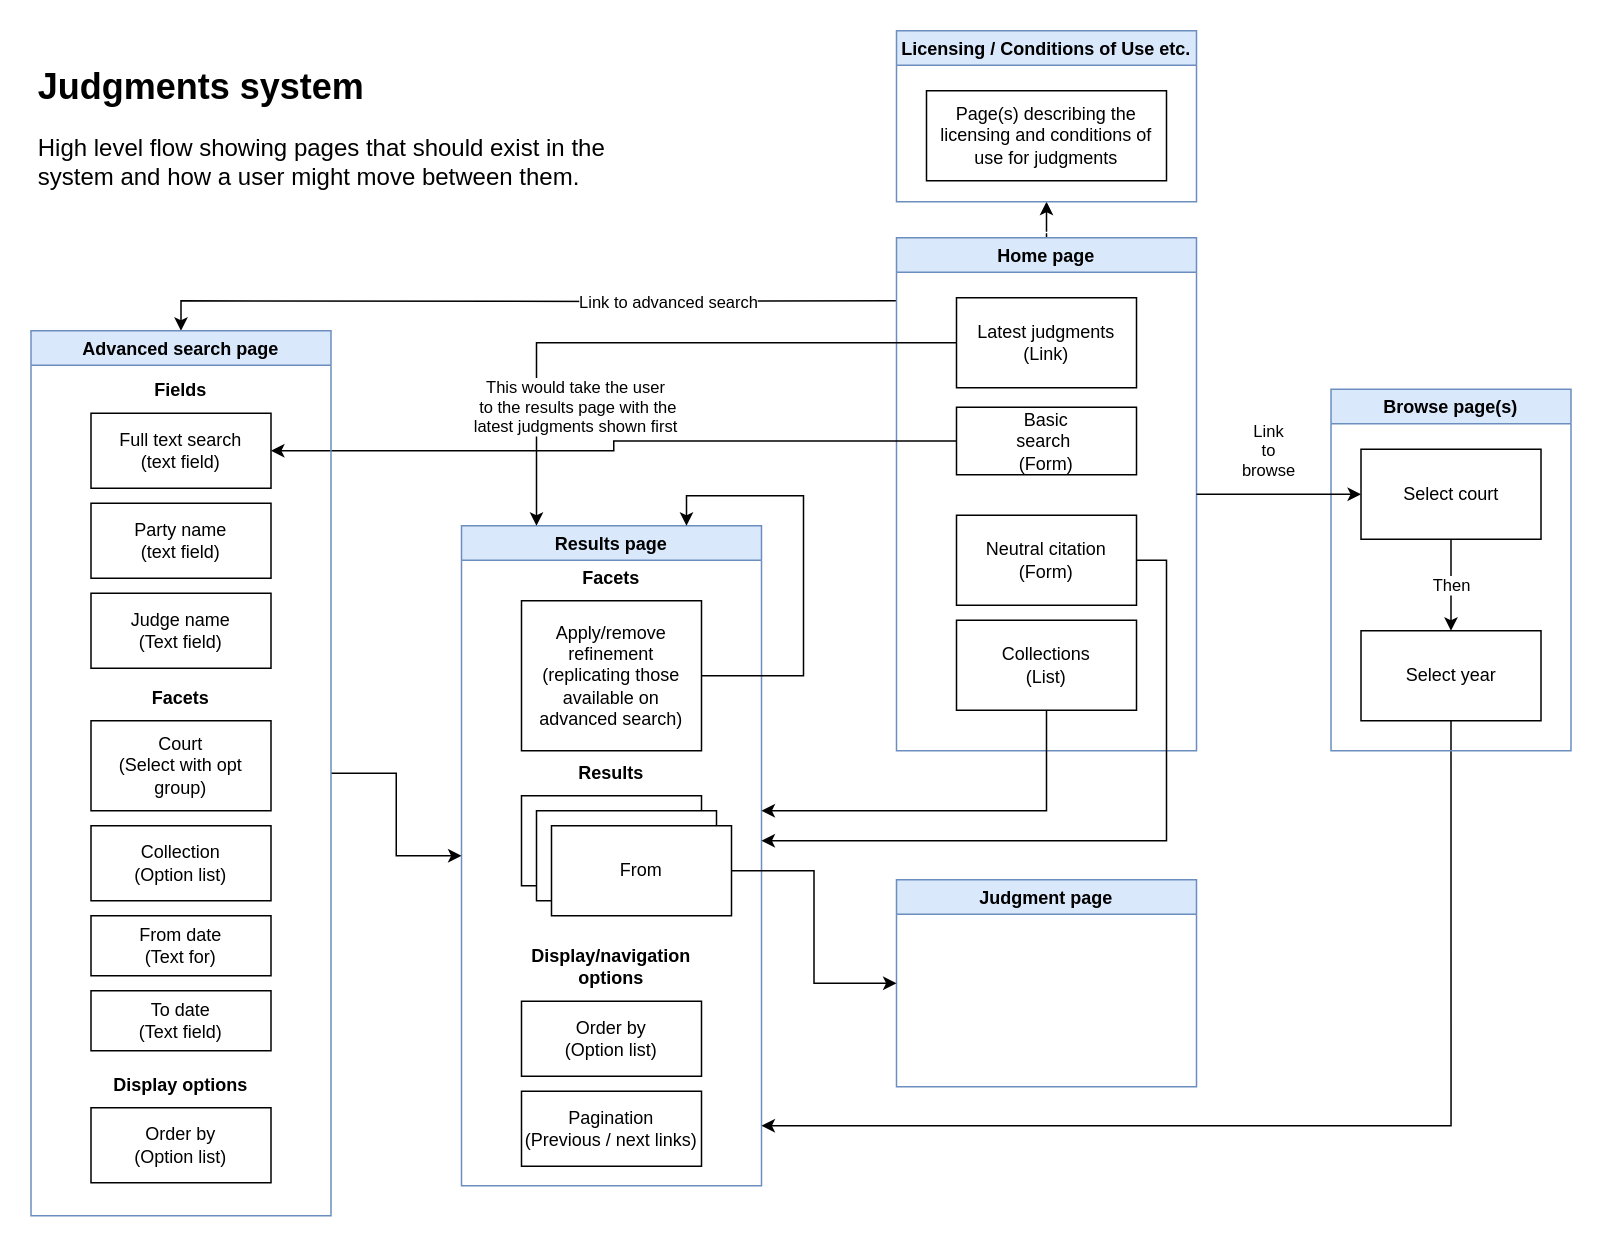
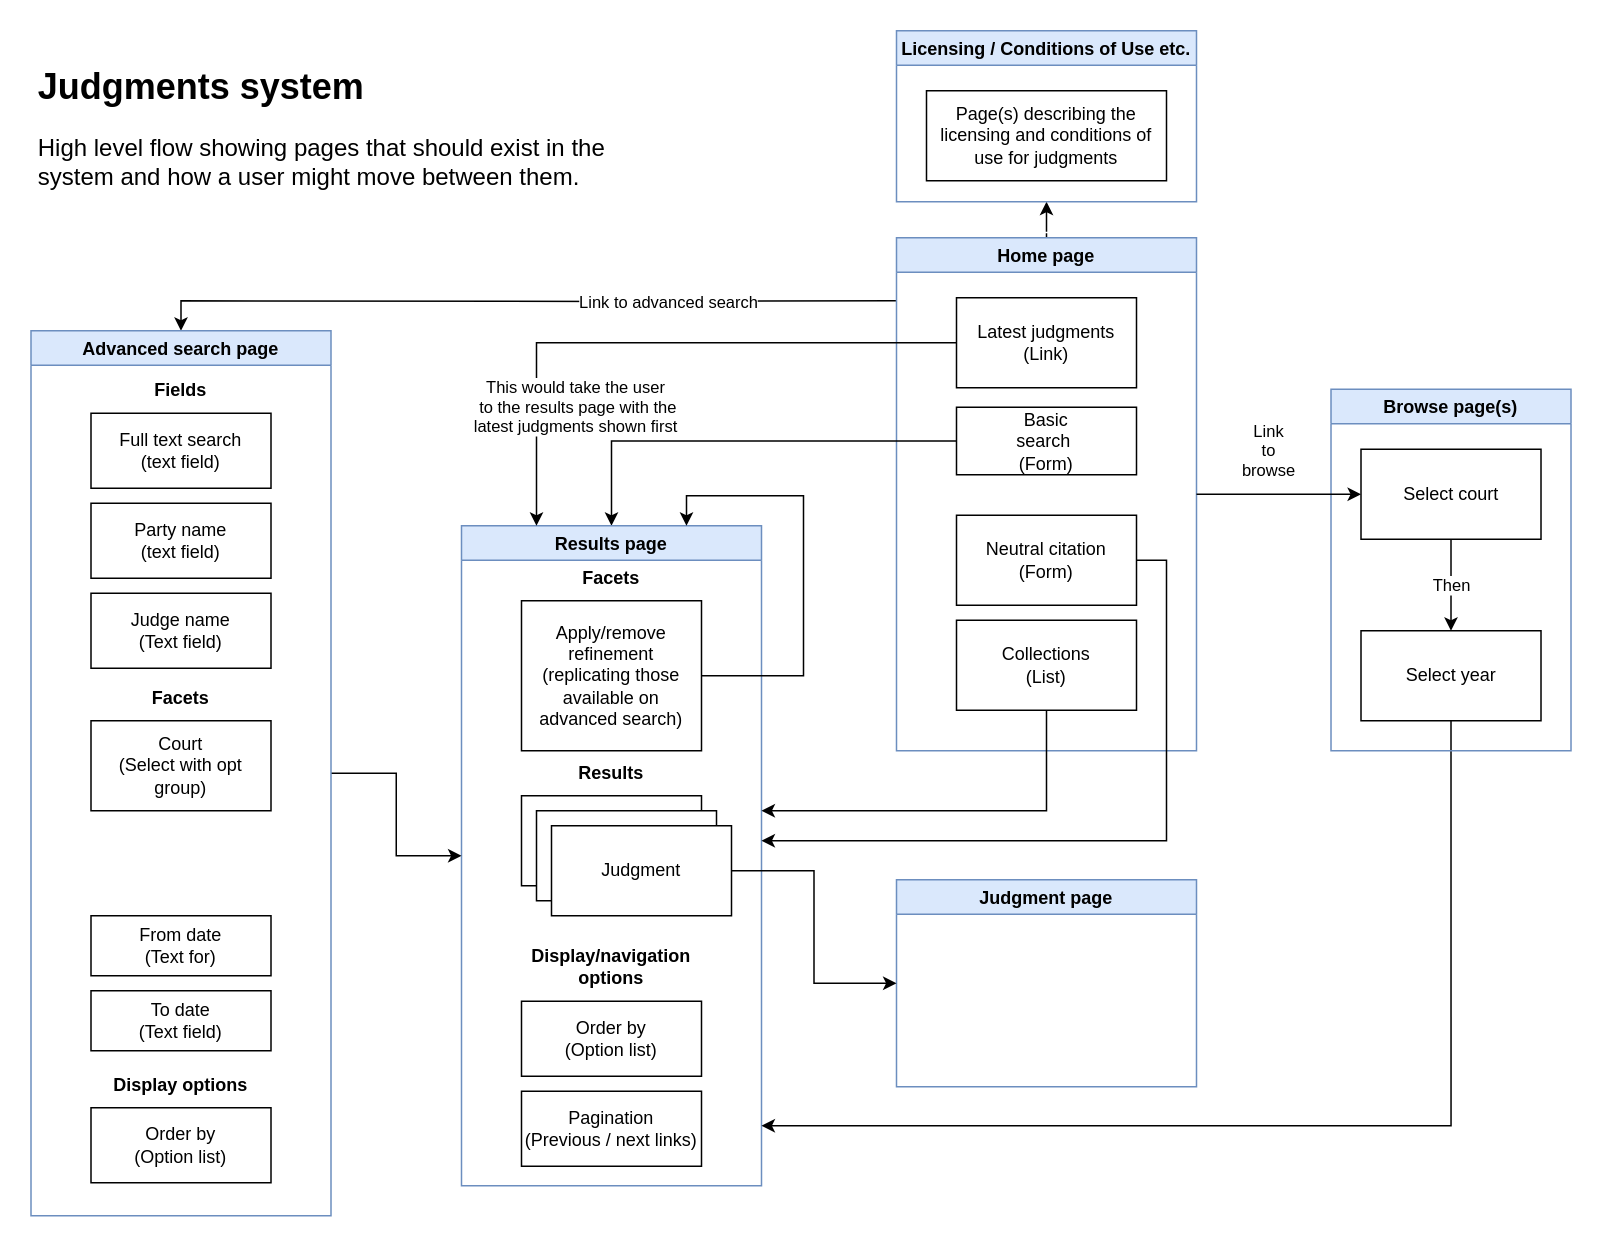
  <mxCell id="0" />
  <mxCell id="1" parent="0" />
  <mxCell id="2" value="" style="edgeStyle=orthogonalEdgeStyle;rounded=0;orthogonalLoop=1;jettySize=auto;html=1;entryX=0.5;entryY=0;entryDx=0;entryDy=0;" parent="1" target="23" edge="1"><mxGeometry relative="1" as="geometry"><mxPoint x="597" y="200" as="sourcePoint" /><mxPoint x="415" y="328" as="targetPoint" /></mxGeometry></mxCell>
  <mxCell id="3" value="Link to advanced search" style="edgeLabel;html=1;align=center;verticalAlign=middle;resizable=0;points=[];" parent="2" vertex="1" connectable="0"><mxGeometry x="-0.143" relative="1" as="geometry"><mxPoint x="60" as="offset" /></mxGeometry></mxCell>
  <mxCell id="4" value="" style="edgeStyle=orthogonalEdgeStyle;rounded=0;orthogonalLoop=1;jettySize=auto;html=1;dashed=1;" parent="1" source="5" target="49" edge="1"><mxGeometry relative="1" as="geometry" /></mxCell>
  <mxCell id="5" value="Home page" style="swimlane;fillColor=#dae8fc;strokeColor=#6c8ebf;" parent="1" vertex="1"><mxGeometry x="597" y="158" width="200" height="342" as="geometry" /></mxCell>
  <mxCell id="6" value="Basic &lt;br&gt;search&amp;nbsp;&lt;br&gt;(Form)" style="rounded=0;whiteSpace=wrap;html=1;" parent="5" vertex="1"><mxGeometry x="40" y="113" width="120" height="45" as="geometry" /></mxCell>
  <mxCell id="7" value="Latest judgments (Link)" style="rounded=0;whiteSpace=wrap;html=1;" parent="5" vertex="1"><mxGeometry x="40" y="40" width="120" height="60" as="geometry" /></mxCell>
  <mxCell id="8" value="Collections&lt;br&gt;(List)" style="rounded=0;whiteSpace=wrap;html=1;" parent="5" vertex="1"><mxGeometry x="40" y="255" width="120" height="60" as="geometry" /></mxCell>
  <mxCell id="9" value="Neutral citation&lt;br&gt;(Form)" style="rounded=0;whiteSpace=wrap;html=1;" parent="5" vertex="1"><mxGeometry x="40" y="185" width="120" height="60" as="geometry" /></mxCell>
- <mxCell id="10" value="" style="edgeStyle=orthogonalEdgeStyle;rounded=0;orthogonalLoop=1;jettySize=auto;html=1;" parent="1" source="6" target="24" edge="1"><mxGeometry relative="1" as="geometry"><mxPoint x="480" y="518" as="targetPoint" /></mxGeometry></mxCell>
+ <mxCell id="10" value="" style="edgeStyle=orthogonalEdgeStyle;rounded=0;orthogonalLoop=1;jettySize=auto;html=1;entryX=0.5;entryY=0;entryDx=0;entryDy=0;" parent="1" source="6" target="11" edge="1"><mxGeometry relative="1" as="geometry"><mxPoint x="480" y="518" as="targetPoint" /></mxGeometry></mxCell>
  <mxCell id="11" value="Results page" style="swimlane;fillColor=#dae8fc;strokeColor=#6c8ebf;" parent="1" vertex="1"><mxGeometry x="307" y="350" width="200" height="440" as="geometry" /></mxCell>
  <mxCell id="12" value="Apply/remove&lt;br&gt;refinement (replicating those available on advanced search)" style="rounded=0;whiteSpace=wrap;html=1;" parent="11" vertex="1"><mxGeometry x="40" y="50" width="120" height="100" as="geometry" /></mxCell>
  <mxCell id="13" value="" style="edgeStyle=orthogonalEdgeStyle;rounded=0;orthogonalLoop=1;jettySize=auto;html=1;entryX=0.75;entryY=0;entryDx=0;entryDy=0;exitX=1;exitY=0.5;exitDx=0;exitDy=0;" parent="11" source="12" target="11" edge="1"><mxGeometry relative="1" as="geometry"><mxPoint x="-40" y="120" as="sourcePoint" /><mxPoint x="10" y="120" as="targetPoint" /><Array as="points"><mxPoint x="228" y="100" /><mxPoint x="228" y="-20" /><mxPoint x="150" y="-20" /></Array></mxGeometry></mxCell>
  <mxCell id="14" value="Search result" style="rounded=0;whiteSpace=wrap;html=1;" parent="11" vertex="1"><mxGeometry x="40" y="180" width="120" height="60" as="geometry" /></mxCell>
  <mxCell id="15" value="Search result" style="rounded=0;whiteSpace=wrap;html=1;" parent="11" vertex="1"><mxGeometry x="50" y="190" width="120" height="60" as="geometry" /></mxCell>
- <mxCell id="16" value="From" style="rounded=0;whiteSpace=wrap;html=1;" parent="11" vertex="1"><mxGeometry x="60" y="200" width="120" height="60" as="geometry" /></mxCell>
+ <mxCell id="16" value="Judgment" style="rounded=0;whiteSpace=wrap;html=1;" parent="11" vertex="1"><mxGeometry x="60" y="200" width="120" height="60" as="geometry" /></mxCell>
  <mxCell id="17" value="Order by&lt;br&gt;(Option list)" style="rounded=0;whiteSpace=wrap;html=1;" parent="11" vertex="1"><mxGeometry x="40" y="317" width="120" height="50" as="geometry" /></mxCell>
  <mxCell id="18" value="Pagination&lt;br&gt;(Previous / next links)" style="rounded=0;whiteSpace=wrap;html=1;" parent="11" vertex="1"><mxGeometry x="40" y="377" width="120" height="50" as="geometry" /></mxCell>
  <mxCell id="19" value="&lt;b&gt;Facets&lt;/b&gt;" style="text;html=1;strokeColor=none;fillColor=none;align=center;verticalAlign=middle;whiteSpace=wrap;rounded=0;" parent="11" vertex="1"><mxGeometry x="70" y="20" width="60" height="30" as="geometry" /></mxCell>
  <mxCell id="20" value="&lt;b&gt;Results&lt;/b&gt;" style="text;html=1;strokeColor=none;fillColor=none;align=center;verticalAlign=middle;whiteSpace=wrap;rounded=0;" parent="11" vertex="1"><mxGeometry x="70" y="150" width="60" height="30" as="geometry" /></mxCell>
  <mxCell id="21" value="&lt;b&gt;Display/navigation options&lt;/b&gt;" style="text;html=1;strokeColor=none;fillColor=none;align=center;verticalAlign=middle;whiteSpace=wrap;rounded=0;" parent="11" vertex="1"><mxGeometry x="40" y="279" width="120" height="30" as="geometry" /></mxCell>
  <mxCell id="22" value="" style="edgeStyle=orthogonalEdgeStyle;rounded=0;orthogonalLoop=1;jettySize=auto;html=1;entryX=0;entryY=0.5;entryDx=0;entryDy=0;" parent="1" source="23" target="11" edge="1"><mxGeometry relative="1" as="geometry"><mxPoint x="247" y="515" as="targetPoint" /></mxGeometry></mxCell>
  <mxCell id="23" value="Advanced search page" style="swimlane;fillColor=#dae8fc;strokeColor=#6c8ebf;" parent="1" vertex="1"><mxGeometry x="20" y="220" width="200" height="590" as="geometry" /></mxCell>
  <mxCell id="24" value="Full text search &lt;br&gt;(text field)" style="rounded=0;whiteSpace=wrap;html=1;" parent="23" vertex="1"><mxGeometry x="40" y="55" width="120" height="50" as="geometry" /></mxCell>
  <mxCell id="25" value="Party name &lt;br&gt;(text field)" style="rounded=0;whiteSpace=wrap;html=1;" parent="23" vertex="1"><mxGeometry x="40" y="115" width="120" height="50" as="geometry" /></mxCell>
- <mxCell id="26" value="Collection&lt;br&gt;(Option list)" style="rounded=0;whiteSpace=wrap;html=1;" parent="23" vertex="1"><mxGeometry x="40" y="330" width="120" height="50" as="geometry" /></mxCell>
  <mxCell id="27" value="Court&lt;br&gt;(Select with opt group)" style="rounded=0;whiteSpace=wrap;html=1;" parent="23" vertex="1"><mxGeometry x="40" y="260" width="120" height="60" as="geometry" /></mxCell>
  <mxCell id="28" value="Judge name&lt;br&gt;(Text field)" style="rounded=0;whiteSpace=wrap;html=1;" parent="23" vertex="1"><mxGeometry x="40" y="175" width="120" height="50" as="geometry" /></mxCell>
  <mxCell id="29" value="From date&lt;br&gt;(Text for)" style="rounded=0;whiteSpace=wrap;html=1;" parent="23" vertex="1"><mxGeometry x="40" y="390" width="120" height="40" as="geometry" /></mxCell>
  <mxCell id="30" value="To date&lt;br&gt;(Text field)" style="rounded=0;whiteSpace=wrap;html=1;" parent="23" vertex="1"><mxGeometry x="40" y="440" width="120" height="40" as="geometry" /></mxCell>
  <mxCell id="31" value="Order by&lt;br&gt;(Option list)" style="rounded=0;whiteSpace=wrap;html=1;" parent="23" vertex="1"><mxGeometry x="40" y="518" width="120" height="50" as="geometry" /></mxCell>
  <mxCell id="32" value="&lt;b&gt;Fields&lt;/b&gt;" style="text;html=1;strokeColor=none;fillColor=none;align=center;verticalAlign=middle;whiteSpace=wrap;rounded=0;" parent="23" vertex="1"><mxGeometry x="70" y="25" width="60" height="30" as="geometry" /></mxCell>
  <mxCell id="33" value="&lt;b&gt;Facets&lt;/b&gt;" style="text;html=1;strokeColor=none;fillColor=none;align=center;verticalAlign=middle;whiteSpace=wrap;rounded=0;" parent="23" vertex="1"><mxGeometry x="70" y="230" width="60" height="30" as="geometry" /></mxCell>
  <mxCell id="34" value="&lt;b&gt;Display options&lt;/b&gt;" style="text;html=1;strokeColor=none;fillColor=none;align=center;verticalAlign=middle;whiteSpace=wrap;rounded=0;" parent="23" vertex="1"><mxGeometry x="40" y="488" width="120" height="30" as="geometry" /></mxCell>
  <mxCell id="35" value="" style="edgeStyle=orthogonalEdgeStyle;rounded=0;orthogonalLoop=1;jettySize=auto;html=1;entryX=0.25;entryY=0;entryDx=0;entryDy=0;exitX=0;exitY=0.5;exitDx=0;exitDy=0;" parent="1" source="7" target="11" edge="1"><mxGeometry relative="1" as="geometry"><mxPoint x="565" y="273" as="sourcePoint" /><mxPoint x="240" y="458" as="targetPoint" /></mxGeometry></mxCell>
  <mxCell id="36" value="This would take the user&lt;br&gt;&amp;nbsp;to the results page with the &lt;br&gt;latest judgments shown first" style="edgeLabel;html=1;align=center;verticalAlign=middle;resizable=0;points=[];fontSize=11;" parent="35" vertex="1" connectable="0"><mxGeometry x="-0.272" y="-2" relative="1" as="geometry"><mxPoint x="-109" y="44" as="offset" /></mxGeometry></mxCell>
  <mxCell id="37" value="Judgment page" style="swimlane;fillColor=#dae8fc;strokeColor=#6c8ebf;" parent="1" vertex="1"><mxGeometry x="597" y="586" width="200" height="138" as="geometry" /></mxCell>
  <mxCell id="38" value="" style="edgeStyle=orthogonalEdgeStyle;rounded=0;orthogonalLoop=1;jettySize=auto;html=1;entryX=0;entryY=0.5;entryDx=0;entryDy=0;exitX=1;exitY=0.5;exitDx=0;exitDy=0;" parent="1" source="16" target="37" edge="1"><mxGeometry relative="1" as="geometry"><mxPoint x="570" y="608" as="targetPoint" /></mxGeometry></mxCell>
  <mxCell id="39" value="" style="edgeStyle=orthogonalEdgeStyle;rounded=0;orthogonalLoop=1;jettySize=auto;html=1;exitX=0.5;exitY=1;exitDx=0;exitDy=0;" parent="1" source="43" edge="1"><mxGeometry relative="1" as="geometry"><mxPoint x="507" y="750" as="targetPoint" /><Array as="points"><mxPoint x="967" y="750" /></Array></mxGeometry></mxCell>
  <mxCell id="40" value="Browse page(s)" style="swimlane;fillColor=#dae8fc;strokeColor=#6c8ebf;" parent="1" vertex="1"><mxGeometry x="886.67" y="259" width="160" height="241" as="geometry" /></mxCell>
  <mxCell id="41" value="Then" style="edgeStyle=orthogonalEdgeStyle;rounded=0;orthogonalLoop=1;jettySize=auto;html=1;" parent="40" source="42" target="43" edge="1"><mxGeometry relative="1" as="geometry" /></mxCell>
  <mxCell id="42" value="Select court" style="rounded=0;whiteSpace=wrap;html=1;" parent="40" vertex="1"><mxGeometry x="20" y="40" width="120" height="60" as="geometry" /></mxCell>
  <mxCell id="43" value="Select year" style="rounded=0;whiteSpace=wrap;html=1;" parent="40" vertex="1"><mxGeometry x="20" y="161" width="120" height="60" as="geometry" /></mxCell>
  <mxCell id="44" value="&lt;h1&gt;&lt;font style=&quot;font-size: 24px&quot;&gt;Judgments system&lt;/font&gt;&lt;/h1&gt;&lt;p&gt;&lt;font size=&quot;3&quot;&gt;High level flow showing pages that should exist in the system and how a user might move between them.&lt;/font&gt;&lt;/p&gt;" style="text;html=1;strokeColor=none;fillColor=none;spacing=5;spacingTop=-20;whiteSpace=wrap;overflow=hidden;rounded=0;" parent="1" vertex="1"><mxGeometry x="20" y="38" width="400" height="120" as="geometry" /></mxCell>
  <mxCell id="45" value="" style="edgeStyle=orthogonalEdgeStyle;rounded=0;orthogonalLoop=1;jettySize=auto;html=1;entryX=0;entryY=0.5;entryDx=0;entryDy=0;exitX=1;exitY=0.5;exitDx=0;exitDy=0;" parent="1" source="5" target="42" edge="1"><mxGeometry relative="1" as="geometry"><mxPoint x="603" y="273" as="sourcePoint" /><mxPoint x="278" y="458" as="targetPoint" /></mxGeometry></mxCell>
  <mxCell id="46" value="Link &lt;br&gt;to &lt;br&gt;browse" style="edgeLabel;html=1;align=center;verticalAlign=middle;resizable=0;points=[];" parent="45" vertex="1" connectable="0"><mxGeometry x="-0.143" relative="1" as="geometry"><mxPoint y="-30" as="offset" /></mxGeometry></mxCell>
  <mxCell id="47" value="" style="edgeStyle=orthogonalEdgeStyle;rounded=0;orthogonalLoop=1;jettySize=auto;html=1;exitX=0.5;exitY=1;exitDx=0;exitDy=0;" parent="1" source="8" edge="1"><mxGeometry relative="1" as="geometry"><mxPoint x="507" y="540" as="targetPoint" /><Array as="points"><mxPoint x="697" y="540" /></Array></mxGeometry></mxCell>
  <mxCell id="48" value="" style="edgeStyle=orthogonalEdgeStyle;rounded=0;orthogonalLoop=1;jettySize=auto;html=1;exitX=1;exitY=0.5;exitDx=0;exitDy=0;" parent="1" source="9" edge="1"><mxGeometry relative="1" as="geometry"><mxPoint x="507" y="560" as="targetPoint" /><Array as="points"><mxPoint x="777" y="373" /><mxPoint x="777" y="560" /></Array><mxPoint x="669" y="483" as="sourcePoint" /></mxGeometry></mxCell>
  <mxCell id="49" value="Licensing / Conditions of Use etc." style="swimlane;fillColor=#dae8fc;strokeColor=#6c8ebf;" parent="1" vertex="1"><mxGeometry x="597" y="20" width="200" height="114" as="geometry" /></mxCell>
  <mxCell id="50" value="Page(s) describing the licensing and conditions of use for judgments" style="rounded=0;whiteSpace=wrap;html=1;" parent="49" vertex="1"><mxGeometry x="20" y="40" width="160" height="60" as="geometry" /></mxCell>
